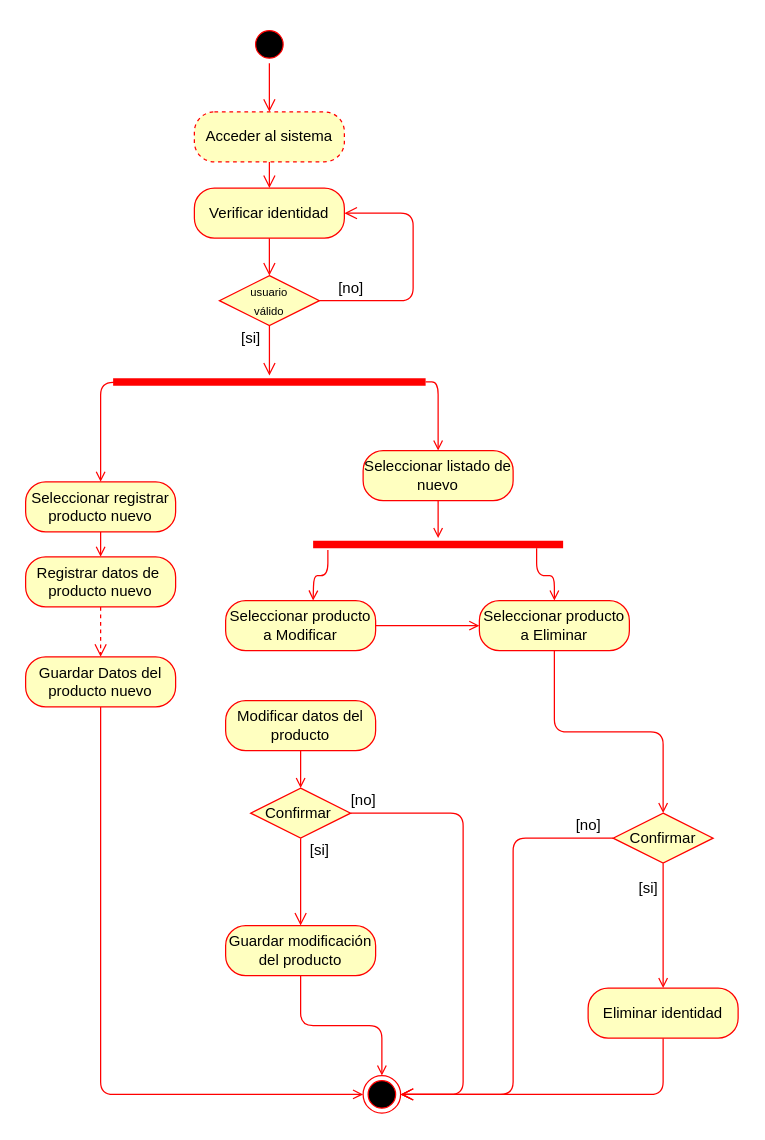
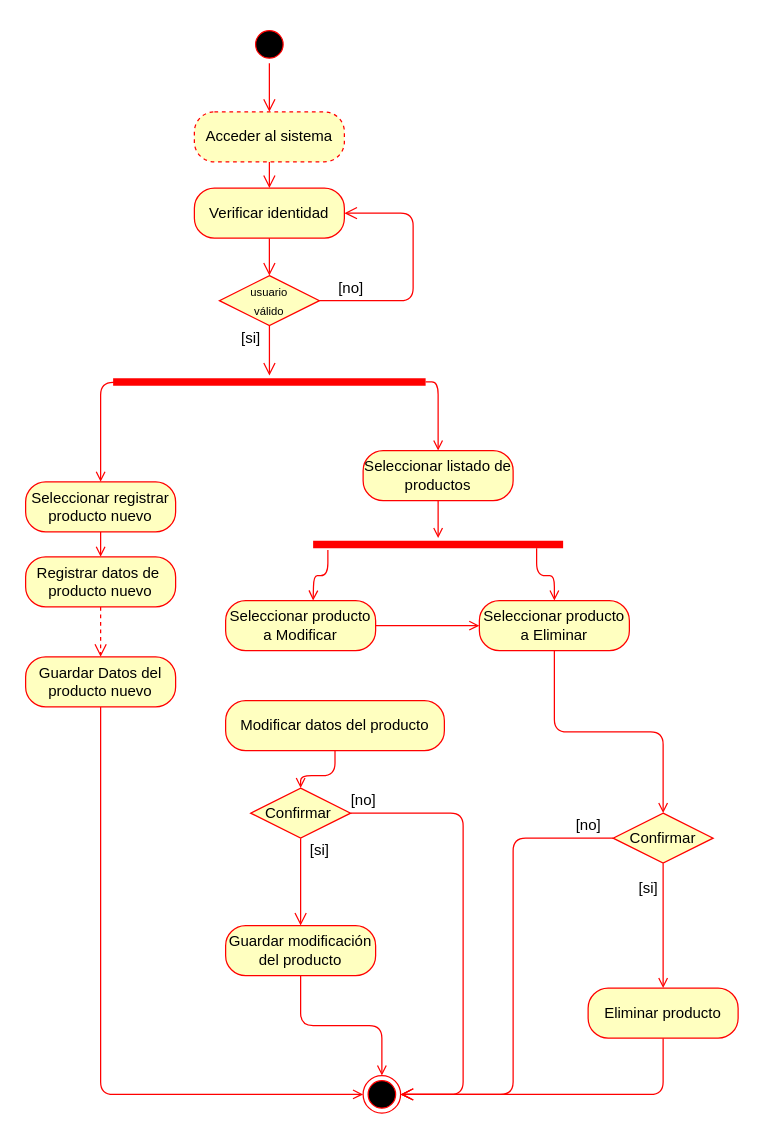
  <mxCell id="0" />
  <mxCell id="1" parent="0" />
  <mxCell id="2" value="" style="ellipse;html=1;shape=startState;fillColor=#000000;strokeColor=#ff0000;" parent="1" vertex="1"><mxGeometry x="200" y="20" width="30" height="30" as="geometry" /></mxCell>
  <mxCell id="3" value="" style="edgeStyle=orthogonalEdgeStyle;html=1;verticalAlign=bottom;endArrow=open;endSize=8;strokeColor=#ff0000;" parent="1" source="2" target="4" edge="1"><mxGeometry relative="1" as="geometry"><mxPoint x="215" y="110" as="targetPoint" /></mxGeometry></mxCell>
  <mxCell id="4" value="Acceder al sistema" style="rounded=1;whiteSpace=wrap;html=1;arcSize=40;fontColor=#000000;fillColor=#ffffc0;strokeColor=#ff0000;dashed=1;" parent="1" vertex="1"><mxGeometry x="155" y="89" width="120" height="40" as="geometry" /></mxCell>
  <mxCell id="5" value="" style="edgeStyle=orthogonalEdgeStyle;html=1;verticalAlign=bottom;endArrow=open;endSize=8;strokeColor=#ff0000;" parent="1" source="4" target="6" edge="1"><mxGeometry relative="1" as="geometry"><mxPoint x="215" y="180" as="targetPoint" /></mxGeometry></mxCell>
  <mxCell id="6" value="Verificar identidad" style="rounded=1;whiteSpace=wrap;html=1;arcSize=40;fontColor=#000000;fillColor=#ffffc0;strokeColor=#ff0000;" parent="1" vertex="1"><mxGeometry x="155" y="150" width="120" height="40" as="geometry" /></mxCell>
  <mxCell id="7" value="" style="edgeStyle=orthogonalEdgeStyle;html=1;verticalAlign=bottom;endArrow=open;endSize=8;strokeColor=#ff0000;" parent="1" source="6" edge="1"><mxGeometry relative="1" as="geometry"><mxPoint x="215" y="220" as="targetPoint" /></mxGeometry></mxCell>
  <mxCell id="8" value="&lt;font color=&quot;#000000&quot; style=&quot;font-size: 9px&quot;&gt;usuario&lt;br&gt;válido&lt;br&gt;&lt;/font&gt;" style="rhombus;whiteSpace=wrap;html=1;fillColor=#ffffc0;strokeColor=#ff0000;" parent="1" vertex="1"><mxGeometry x="175.04" y="220" width="80" height="40" as="geometry" /></mxCell>
  <mxCell id="9" value="" style="edgeStyle=orthogonalEdgeStyle;html=1;align=left;verticalAlign=top;endArrow=open;endSize=8;strokeColor=#ff0000;" parent="1" source="8" target="12" edge="1"><mxGeometry x="-1" relative="1" as="geometry"><mxPoint x="125" y="350" as="targetPoint" /></mxGeometry></mxCell>
  <mxCell id="10" style="edgeStyle=orthogonalEdgeStyle;rounded=1;orthogonalLoop=1;jettySize=auto;html=1;endArrow=open;endFill=0;strokeColor=#FF0000;exitX=0;exitY=0.5;exitDx=0;exitDy=0;exitPerimeter=0;" parent="1" target="14" edge="1"><mxGeometry relative="1" as="geometry"><mxPoint x="160" y="305" as="sourcePoint" /></mxGeometry></mxCell>
  <mxCell id="11" style="edgeStyle=orthogonalEdgeStyle;rounded=1;orthogonalLoop=1;jettySize=auto;html=1;endArrow=open;endFill=0;strokeColor=#FF0000;exitX=1;exitY=0.5;exitDx=0;exitDy=0;exitPerimeter=0;" parent="1" source="12" target="16" edge="1"><mxGeometry relative="1" as="geometry"><Array as="points"><mxPoint x="350" y="305" /></Array></mxGeometry></mxCell>
  <mxCell id="12" value="" style="shape=line;html=1;strokeWidth=6;strokeColor=#ff0000;" parent="1" vertex="1"><mxGeometry x="90" y="300" width="250" height="10" as="geometry" /></mxCell>
  <mxCell id="13" value="" style="edgeStyle=orthogonalEdgeStyle;rounded=1;orthogonalLoop=1;jettySize=auto;html=1;endArrow=open;endFill=0;strokeColor=#FF0000;" parent="1" source="14" target="24" edge="1"><mxGeometry relative="1" as="geometry" /></mxCell>
  <mxCell id="14" value="Seleccionar registrar producto nuevo" style="rounded=1;whiteSpace=wrap;html=1;arcSize=40;fontColor=#000000;fillColor=#ffffc0;strokeColor=#ff0000;" parent="1" vertex="1"><mxGeometry x="20" y="385" width="120" height="40" as="geometry" /></mxCell>
  <mxCell id="15" style="edgeStyle=orthogonalEdgeStyle;rounded=1;orthogonalLoop=1;jettySize=auto;html=1;endArrow=open;endFill=0;strokeColor=#FF0000;" parent="1" source="16" target="23" edge="1"><mxGeometry relative="1" as="geometry" /></mxCell>
- <mxCell id="16" value="Seleccionar listado de nuevo" style="rounded=1;whiteSpace=wrap;html=1;arcSize=40;fontColor=#000000;fillColor=#ffffc0;strokeColor=#ff0000;" parent="1" vertex="1"><mxGeometry x="290" y="360" width="120" height="40" as="geometry" /></mxCell>
+ <mxCell id="16" value="Seleccionar listado de productos" style="rounded=1;whiteSpace=wrap;html=1;arcSize=40;fontColor=#000000;fillColor=#ffffc0;strokeColor=#ff0000;" parent="1" vertex="1"><mxGeometry x="290" y="360" width="120" height="40" as="geometry" /></mxCell>
  <mxCell id="17" value="" style="edgeStyle=orthogonalEdgeStyle;rounded=1;orthogonalLoop=1;jettySize=auto;html=1;endArrow=open;endFill=0;strokeColor=#FF0000;" parent="1" source="18" target="20" edge="1"><mxGeometry relative="1" as="geometry" /></mxCell>
  <mxCell id="18" value="Seleccionar producto a Modificar" style="rounded=1;whiteSpace=wrap;html=1;arcSize=40;fontColor=#000000;fillColor=#ffffc0;strokeColor=#ff0000;" parent="1" vertex="1"><mxGeometry x="180" y="480" width="120" height="40" as="geometry" /></mxCell>
  <mxCell id="19" value="" style="edgeStyle=orthogonalEdgeStyle;rounded=1;orthogonalLoop=1;jettySize=auto;html=1;endArrow=open;endFill=0;strokeColor=#FF0000;entryX=0.5;entryY=0;entryDx=0;entryDy=0;" parent="1" source="20" target="37" edge="1"><mxGeometry relative="1" as="geometry"><mxPoint x="440" y="590" as="targetPoint" /></mxGeometry></mxCell>
  <mxCell id="20" value="Seleccionar producto a Eliminar" style="rounded=1;whiteSpace=wrap;html=1;arcSize=40;fontColor=#000000;fillColor=#ffffc0;strokeColor=#ff0000;" parent="1" vertex="1"><mxGeometry x="383" y="480" width="120" height="40" as="geometry" /></mxCell>
  <mxCell id="21" style="edgeStyle=orthogonalEdgeStyle;rounded=1;orthogonalLoop=1;jettySize=auto;html=1;endArrow=open;endFill=0;strokeColor=#FF0000;exitX=0.059;exitY=0.957;exitDx=0;exitDy=0;exitPerimeter=0;" parent="1" source="23" edge="1"><mxGeometry relative="1" as="geometry"><mxPoint x="250" y="480" as="targetPoint" /></mxGeometry></mxCell>
  <mxCell id="22" style="edgeStyle=orthogonalEdgeStyle;rounded=1;orthogonalLoop=1;jettySize=auto;html=1;endArrow=open;endFill=0;strokeColor=#FF0000;exitX=0.894;exitY=0.814;exitDx=0;exitDy=0;exitPerimeter=0;entryX=0.5;entryY=0;entryDx=0;entryDy=0;" parent="1" source="23" target="20" edge="1"><mxGeometry relative="1" as="geometry"><mxPoint x="410" y="480" as="targetPoint" /></mxGeometry></mxCell>
  <mxCell id="23" value="" style="shape=line;html=1;strokeWidth=6;strokeColor=#ff0000;" parent="1" vertex="1"><mxGeometry x="250" y="430" width="200" height="10" as="geometry" /></mxCell>
  <mxCell id="24" value="Registrar datos de&amp;nbsp; producto nuevo" style="rounded=1;whiteSpace=wrap;html=1;arcSize=40;fontColor=#000000;fillColor=#ffffc0;strokeColor=#ff0000;" parent="1" vertex="1"><mxGeometry x="20" y="445" width="120" height="40" as="geometry" /></mxCell>
  <mxCell id="25" value="" style="edgeStyle=orthogonalEdgeStyle;html=1;verticalAlign=bottom;endArrow=open;endSize=8;strokeColor=#ff0000;dashed=1;" parent="1" source="24" target="28" edge="1"><mxGeometry relative="1" as="geometry"><mxPoint x="80" y="545" as="targetPoint" /></mxGeometry></mxCell>
  <mxCell id="26" value="" style="ellipse;html=1;shape=endState;fillColor=#000000;strokeColor=#ff0000;" parent="1" vertex="1"><mxGeometry x="290" y="860" width="30" height="30" as="geometry" /></mxCell>
  <mxCell id="27" style="edgeStyle=orthogonalEdgeStyle;rounded=1;orthogonalLoop=1;jettySize=auto;html=1;entryX=0;entryY=0.5;entryDx=0;entryDy=0;endArrow=open;endFill=0;strokeColor=#FF0000;fontColor=#000000;exitX=0.5;exitY=1;exitDx=0;exitDy=0;" parent="1" source="28" target="26" edge="1"><mxGeometry relative="1" as="geometry" /></mxCell>
  <mxCell id="28" value="Guardar Datos del producto nuevo" style="rounded=1;whiteSpace=wrap;html=1;arcSize=40;fontColor=#000000;fillColor=#ffffc0;strokeColor=#ff0000;" parent="1" vertex="1"><mxGeometry x="20" y="525" width="120" height="40" as="geometry" /></mxCell>
  <mxCell id="29" style="edgeStyle=orthogonalEdgeStyle;rounded=1;orthogonalLoop=1;jettySize=auto;html=1;entryX=0.5;entryY=0;entryDx=0;entryDy=0;endArrow=open;endFill=0;strokeColor=#FF0000;fontColor=#000000;" parent="1" source="30" target="31" edge="1"><mxGeometry relative="1" as="geometry" /></mxCell>
- <mxCell id="30" value="Modificar datos del producto" style="rounded=1;whiteSpace=wrap;html=1;arcSize=40;fontColor=#000000;fillColor=#ffffc0;strokeColor=#ff0000;" parent="1" vertex="1"><mxGeometry x="180" y="560" width="120" height="40" as="geometry" /></mxCell>
+ <mxCell id="30" value="Modificar datos del producto" style="rounded=1;whiteSpace=wrap;html=1;arcSize=40;fontColor=#000000;fillColor=#ffffc0;strokeColor=#ff0000;" parent="1" vertex="1"><mxGeometry x="180" y="560" width="175" height="40" as="geometry" /></mxCell>
  <mxCell id="31" value="Confirmar&amp;nbsp;" style="rhombus;whiteSpace=wrap;html=1;fillColor=#ffffc0;strokeColor=#ff0000;fontColor=#000000;" parent="1" vertex="1"><mxGeometry x="200" y="630" width="80" height="40" as="geometry" /></mxCell>
  <mxCell id="32" value="&lt;span style=&quot;color: rgba(0 , 0 , 0 , 0) ; font-family: monospace ; font-size: 0px&quot;&gt;%3CmxGraphModel%3E%3Croot%3E%3CmxCell%20id%3D%220%22%2F%3E%3CmxCell%20id%3D%221%22%20parent%3D%220%22%2F%3E%3CmxCell%20id%3D%222%22%20value%3D%22%5Bsi%5D%22%20style%3D%22text%3Bhtml%3D1%3Balign%3Dcenter%3BverticalAlign%3Dmiddle%3Bresizable%3D0%3Bpoints%3D%5B%5D%3Bautosize%3D1%3BfontColor%3D%23000000%3B%22%20vertex%3D%221%22%20parent%3D%221%22%3E%3CmxGeometry%20x%3D%22365%22%20y%3D%22790%22%20width%3D%2230%22%20height%3D%2220%22%20as%3D%22geometry%22%2F%3E%3C%2FmxCell%3E%3C%2Froot%3E%3C%2FmxGraphModel%3E&lt;/span&gt;" style="edgeStyle=orthogonalEdgeStyle;html=1;align=left;verticalAlign=bottom;endArrow=open;endSize=8;strokeColor=#ff0000;entryX=1;entryY=0.5;entryDx=0;entryDy=0;exitX=1;exitY=0.5;exitDx=0;exitDy=0;" parent="1" source="31" target="26" edge="1"><mxGeometry x="-1" relative="1" as="geometry"><mxPoint x="380" y="720" as="targetPoint" /><Array as="points"><mxPoint x="370" y="650" /><mxPoint x="370" y="875" /></Array></mxGeometry></mxCell>
  <mxCell id="33" value="" style="edgeStyle=orthogonalEdgeStyle;html=1;align=left;verticalAlign=top;endArrow=open;endSize=8;strokeColor=#ff0000;" parent="1" source="31" target="35" edge="1"><mxGeometry x="-1" relative="1" as="geometry"><mxPoint x="240" y="770" as="targetPoint" /></mxGeometry></mxCell>
  <mxCell id="34" style="edgeStyle=orthogonalEdgeStyle;rounded=1;orthogonalLoop=1;jettySize=auto;html=1;entryX=0.5;entryY=0;entryDx=0;entryDy=0;endArrow=open;endFill=0;strokeColor=#FF0000;" parent="1" source="35" target="26" edge="1"><mxGeometry relative="1" as="geometry" /></mxCell>
  <mxCell id="35" value="Guardar modificación del producto" style="rounded=1;whiteSpace=wrap;html=1;arcSize=40;fontColor=#000000;fillColor=#ffffc0;strokeColor=#ff0000;" parent="1" vertex="1"><mxGeometry x="180" y="740" width="120" height="40" as="geometry" /></mxCell>
  <mxCell id="36" style="edgeStyle=orthogonalEdgeStyle;rounded=1;orthogonalLoop=1;jettySize=auto;html=1;entryX=0.5;entryY=0;entryDx=0;entryDy=0;endArrow=open;endFill=0;strokeColor=#FF0000;" parent="1" source="37" target="40" edge="1"><mxGeometry relative="1" as="geometry"><Array as="points"><mxPoint x="530" y="790" /></Array></mxGeometry></mxCell>
  <mxCell id="37" value="Confirmar" style="rhombus;whiteSpace=wrap;html=1;fillColor=#ffffc0;strokeColor=#ff0000;fontColor=#000000;" parent="1" vertex="1"><mxGeometry x="490" y="650" width="80" height="40" as="geometry" /></mxCell>
  <mxCell id="38" value="" style="edgeStyle=orthogonalEdgeStyle;html=1;align=left;verticalAlign=bottom;endArrow=open;endSize=8;strokeColor=#ff0000;entryX=1;entryY=0.5;entryDx=0;entryDy=0;exitX=0;exitY=0.5;exitDx=0;exitDy=0;" parent="1" source="37" target="26" edge="1"><mxGeometry x="-1" relative="1" as="geometry"><mxPoint x="620" y="690" as="targetPoint" /><Array as="points"><mxPoint x="410" y="670" /><mxPoint x="410" y="875" /></Array></mxGeometry></mxCell>
  <mxCell id="39" style="edgeStyle=orthogonalEdgeStyle;rounded=1;orthogonalLoop=1;jettySize=auto;html=1;endArrow=open;endFill=0;strokeColor=#FF0000;fontColor=#000000;entryX=1;entryY=0.5;entryDx=0;entryDy=0;exitX=0.5;exitY=1;exitDx=0;exitDy=0;" parent="1" source="40" target="26" edge="1"><mxGeometry relative="1" as="geometry"><mxPoint x="320" y="870" as="targetPoint" /><Array as="points"><mxPoint x="530" y="875" /></Array></mxGeometry></mxCell>
- <mxCell id="40" value="Eliminar identidad" style="rounded=1;whiteSpace=wrap;html=1;arcSize=40;fontColor=#000000;fillColor=#ffffc0;strokeColor=#ff0000;" parent="1" vertex="1"><mxGeometry x="470" y="790" width="120" height="40" as="geometry" /></mxCell>
+ <mxCell id="40" value="Eliminar producto" style="rounded=1;whiteSpace=wrap;html=1;arcSize=40;fontColor=#000000;fillColor=#ffffc0;strokeColor=#ff0000;" parent="1" vertex="1"><mxGeometry x="470" y="790" width="120" height="40" as="geometry" /></mxCell>
  <mxCell id="41" value="&lt;font color=&quot;#000000&quot;&gt;[si]&lt;/font&gt;" style="text;html=1;align=center;verticalAlign=middle;resizable=0;points=[];autosize=1;" parent="1" vertex="1"><mxGeometry x="503" y="700" width="30" height="20" as="geometry" /></mxCell>
  <mxCell id="42" value="[si]" style="text;html=1;align=center;verticalAlign=middle;resizable=0;points=[];autosize=1;fontColor=#000000;" parent="1" vertex="1"><mxGeometry x="240" y="670" width="30" height="20" as="geometry" /></mxCell>
  <mxCell id="43" value="[no]" style="text;html=1;align=center;verticalAlign=middle;resizable=0;points=[];autosize=1;fontColor=#000000;" parent="1" vertex="1"><mxGeometry x="270" y="630" width="40" height="20" as="geometry" /></mxCell>
  <mxCell id="44" value="[no]" style="text;html=1;align=center;verticalAlign=middle;resizable=0;points=[];autosize=1;fontColor=#000000;" parent="1" vertex="1"><mxGeometry x="450" y="650" width="40" height="20" as="geometry" /></mxCell>
  <mxCell id="45" value="[no]" style="text;html=1;align=center;verticalAlign=middle;resizable=0;points=[];autosize=1;fontColor=#000000;" parent="1" vertex="1"><mxGeometry x="260" y="220" width="40" height="20" as="geometry" /></mxCell>
  <mxCell id="46" value="" style="edgeStyle=orthogonalEdgeStyle;html=1;align=left;verticalAlign=bottom;endArrow=open;endSize=8;strokeColor=#ff0000;entryX=1;entryY=0.5;entryDx=0;entryDy=0;exitX=1;exitY=0.5;exitDx=0;exitDy=0;" parent="1" target="6" edge="1"><mxGeometry x="-1" relative="1" as="geometry"><mxPoint x="275" y="170" as="targetPoint" /><mxPoint x="255" y="240" as="sourcePoint" /><Array as="points"><mxPoint x="330" y="240" /><mxPoint x="330" y="170" /></Array></mxGeometry></mxCell>
  <mxCell id="47" value="[si]" style="text;html=1;align=center;verticalAlign=middle;resizable=0;points=[];autosize=1;fontColor=#000000;" parent="1" vertex="1"><mxGeometry x="185.04" y="260" width="30" height="20" as="geometry" /></mxCell>
